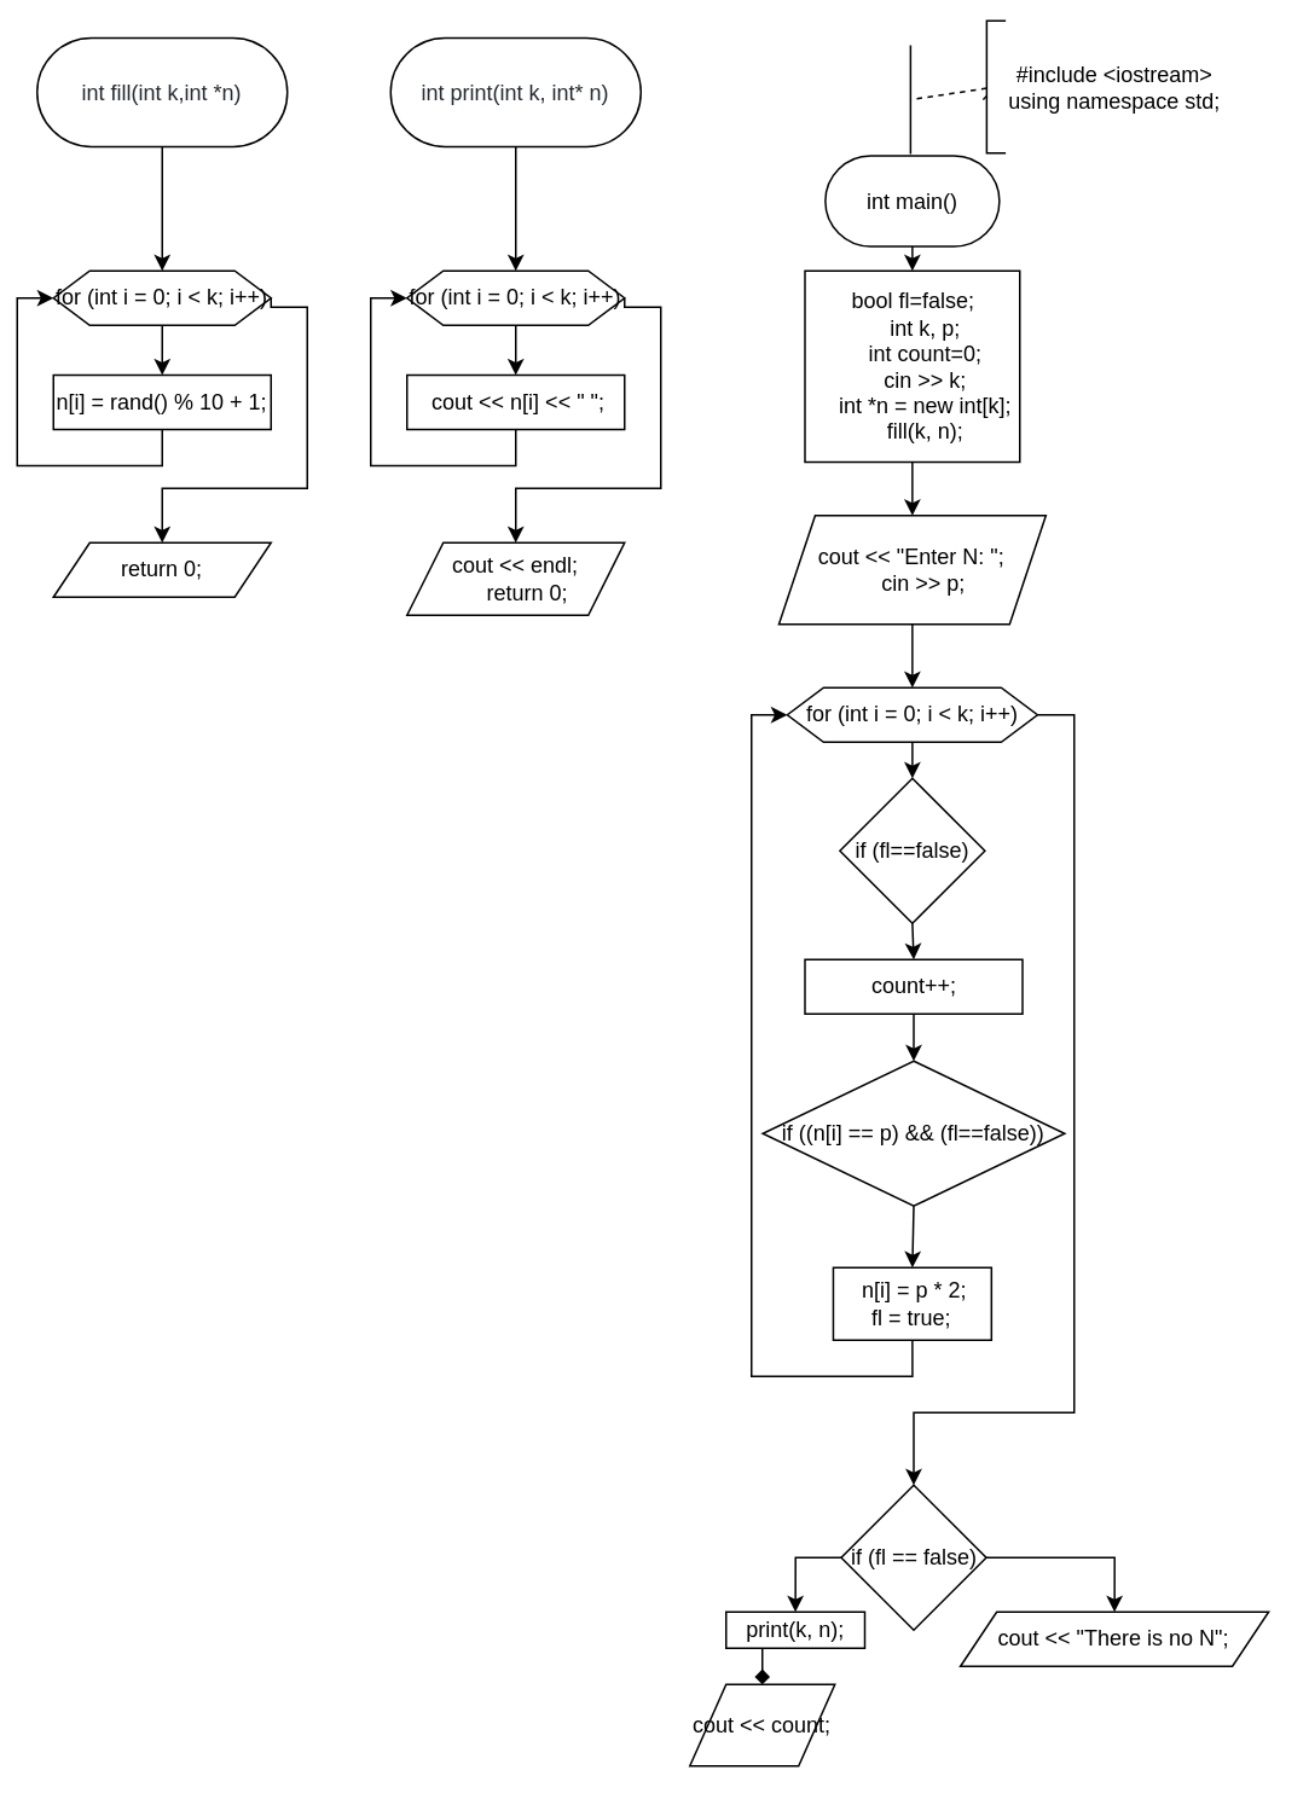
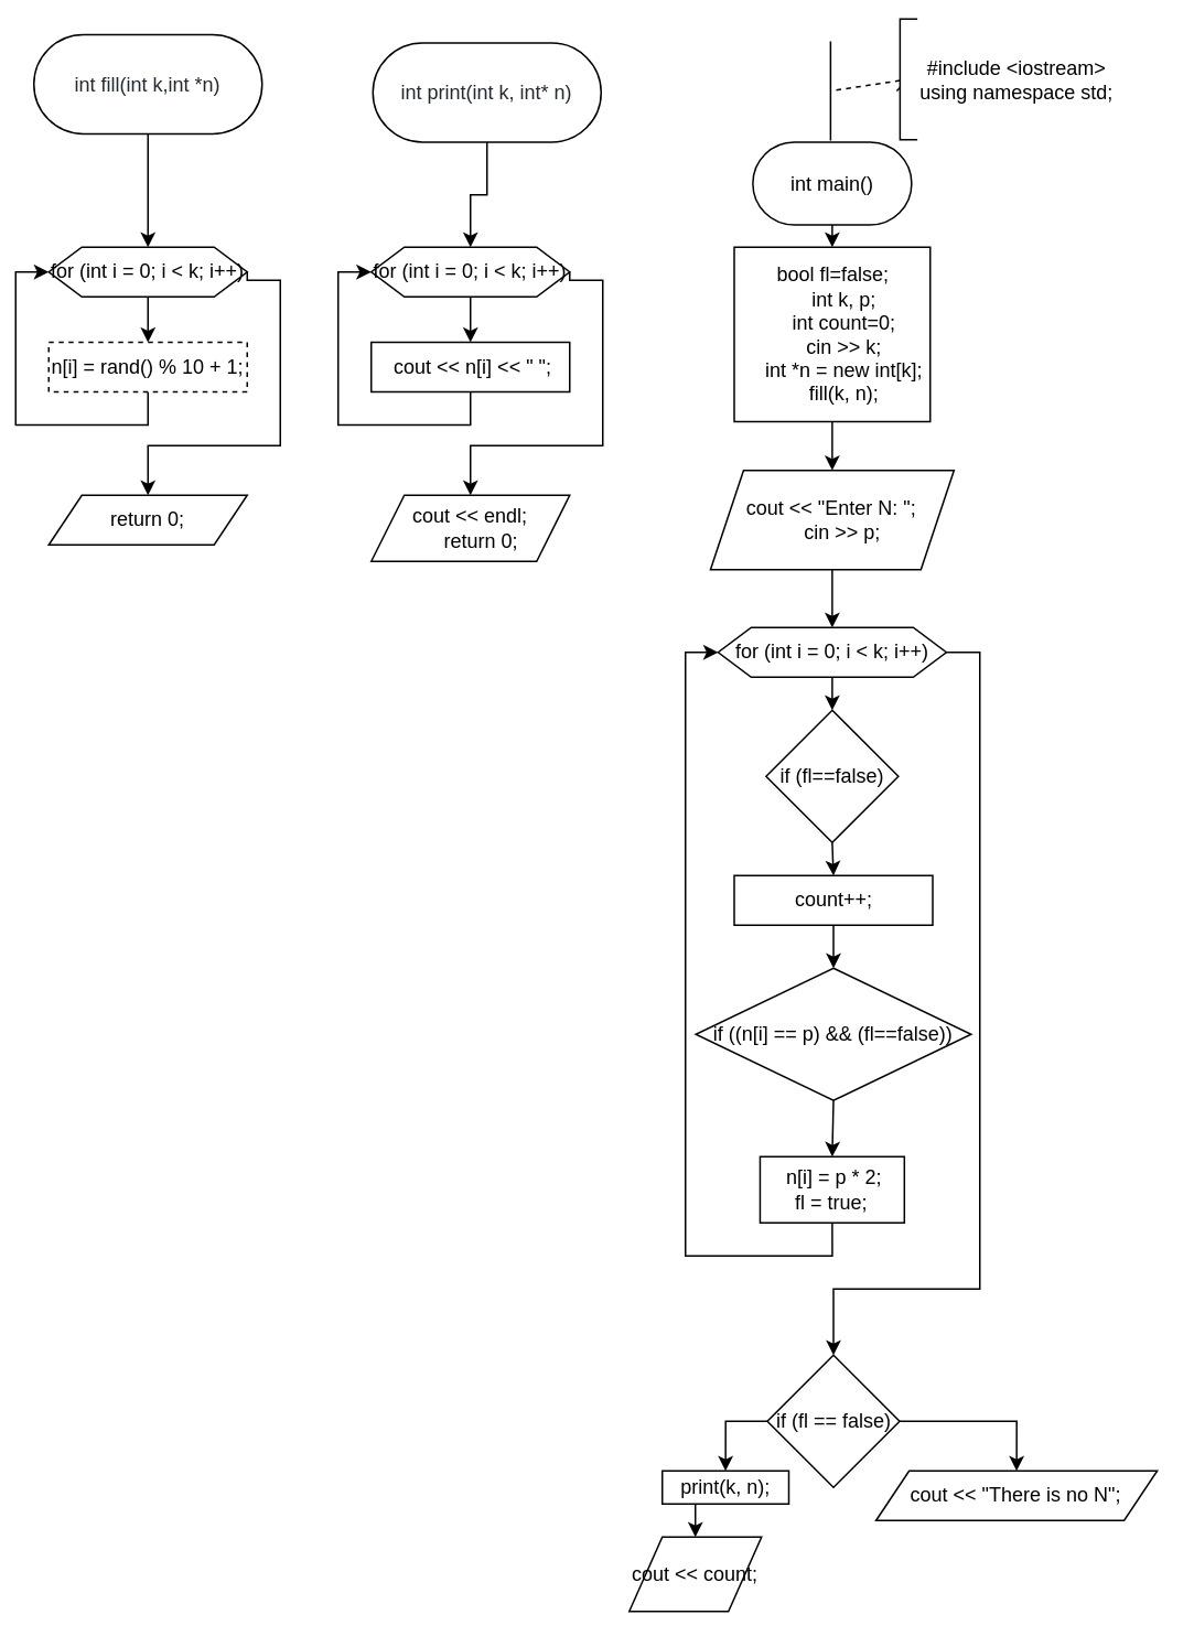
  <mxCell id="0" />
  <mxCell id="1" parent="0" />
  <mxCell id="2" value="" style="endArrow=none;html=1;rounded=0;entryX=0.5;entryY=0;entryDx=0;entryDy=0;" edge="1" parent="1"><mxGeometry width="50" height="50" relative="1" as="geometry"><mxPoint x="501.75" y="24.5" as="sourcePoint" /><mxPoint x="501.75" y="84.5" as="targetPoint" /></mxGeometry></mxCell>
  <mxCell id="3" value="" style="endArrow=none;dashed=1;html=1;rounded=0;startArrow=none;" edge="1" parent="1" source="25"><mxGeometry width="50" height="50" relative="1" as="geometry"><mxPoint x="541.75" y="54.5" as="sourcePoint" /><mxPoint x="501.75" y="54.5" as="targetPoint" /></mxGeometry></mxCell>
  <mxCell id="4" value="&lt;div&gt;#include &amp;lt;iostream&amp;gt;&lt;/div&gt;&lt;div&gt;&lt;span&gt;using namespace std;&lt;/span&gt;&lt;br&gt;&lt;/div&gt;" style="text;html=1;align=center;verticalAlign=middle;resizable=0;points=[];autosize=1;strokeColor=none;fillColor=none;" vertex="1" parent="1"><mxGeometry x="550.75" y="31.5" width="127" height="32" as="geometry" /></mxCell>
  <mxCell id="5" style="edgeStyle=orthogonalEdgeStyle;rounded=0;orthogonalLoop=1;jettySize=auto;html=1;exitX=0.5;exitY=1;exitDx=0;exitDy=0;entryX=0.5;entryY=0;entryDx=0;entryDy=0;" edge="1" parent="1" source="6" target="10"><mxGeometry relative="1" as="geometry"><mxPoint x="502.75" y="166.5" as="targetPoint" /></mxGeometry></mxCell>
  <mxCell id="6" value="int main()" style="rounded=1;whiteSpace=wrap;html=1;arcSize=50;" vertex="1" parent="1"><mxGeometry x="454.75" y="85.5" width="96" height="50" as="geometry" /></mxCell>
  <mxCell id="7" style="edgeStyle=orthogonalEdgeStyle;rounded=0;orthogonalLoop=1;jettySize=auto;html=1;exitX=0.5;exitY=1;exitDx=0;exitDy=0;entryX=0.5;entryY=0;entryDx=0;entryDy=0;" edge="1" parent="1" source="8" target="13"><mxGeometry relative="1" as="geometry"><mxPoint x="89" y="119.5" as="targetPoint" /></mxGeometry></mxCell>
  <mxCell id="8" value="&lt;font color=&quot;#24292f&quot;&gt;int fill(int k,int *n)&lt;/font&gt;" style="rounded=1;whiteSpace=wrap;html=1;arcSize=50;" vertex="1" parent="1"><mxGeometry x="20" y="20.5" width="138" height="60" as="geometry" /></mxCell>
  <mxCell id="9" style="edgeStyle=orthogonalEdgeStyle;rounded=0;orthogonalLoop=1;jettySize=auto;html=1;exitX=0.5;exitY=1;exitDx=0;exitDy=0;entryX=0.5;entryY=0;entryDx=0;entryDy=0;" edge="1" parent="1" source="10" target="28"><mxGeometry relative="1" as="geometry" /></mxCell>
  <mxCell id="10" value="&lt;div&gt;bool fl=false;&lt;/div&gt;&lt;div&gt;&amp;nbsp; &amp;nbsp; int k, p;&lt;/div&gt;&lt;div&gt;&amp;nbsp; &amp;nbsp; int count=0;&lt;/div&gt;&lt;div&gt;&amp;nbsp; &amp;nbsp; cin &amp;gt;&amp;gt; k;&lt;/div&gt;&lt;div&gt;&amp;nbsp; &amp;nbsp; int *n = new int[k];&lt;/div&gt;&lt;div&gt;&amp;nbsp; &amp;nbsp; fill(k, n);&lt;/div&gt;" style="rounded=0;whiteSpace=wrap;html=1;" vertex="1" parent="1"><mxGeometry x="443.5" y="149" width="118.5" height="105.5" as="geometry" /></mxCell>
  <mxCell id="11" style="edgeStyle=orthogonalEdgeStyle;rounded=0;orthogonalLoop=1;jettySize=auto;html=1;exitX=0.5;exitY=1;exitDx=0;exitDy=0;" edge="1" parent="1" source="13" target="16"><mxGeometry relative="1" as="geometry" /></mxCell>
  <mxCell id="12" style="edgeStyle=orthogonalEdgeStyle;rounded=0;orthogonalLoop=1;jettySize=auto;html=1;exitX=1;exitY=0.5;exitDx=0;exitDy=0;entryX=0.5;entryY=0;entryDx=0;entryDy=0;" edge="1" parent="1" source="13" target="14"><mxGeometry relative="1" as="geometry"><Array as="points"><mxPoint x="149" y="169" /><mxPoint x="169" y="169" /><mxPoint x="169" y="269" /><mxPoint x="89" y="269" /><mxPoint x="89" y="289" /></Array></mxGeometry></mxCell>
  <mxCell id="13" value="for (int i = 0; i &amp;lt; k; i++)" style="shape=hexagon;perimeter=hexagonPerimeter2;whiteSpace=wrap;html=1;fixedSize=1;" vertex="1" parent="1"><mxGeometry x="29" y="149" width="120" height="30" as="geometry" /></mxCell>
  <mxCell id="14" value="return 0;" style="shape=parallelogram;perimeter=parallelogramPerimeter;whiteSpace=wrap;html=1;fixedSize=1;" vertex="1" parent="1"><mxGeometry x="29" y="299" width="120" height="30" as="geometry" /></mxCell>
  <mxCell id="15" style="edgeStyle=orthogonalEdgeStyle;rounded=0;orthogonalLoop=1;jettySize=auto;html=1;exitX=0.5;exitY=1;exitDx=0;exitDy=0;entryX=0;entryY=0.5;entryDx=0;entryDy=0;" edge="1" parent="1" source="16" target="13"><mxGeometry relative="1" as="geometry" /></mxCell>
- <mxCell id="16" value="n[i] = rand() % 10 + 1;" style="rounded=0;whiteSpace=wrap;html=1;" vertex="1" parent="1"><mxGeometry x="29" y="206.5" width="120" height="30" as="geometry" /></mxCell>
+ <mxCell id="16" value="n[i] = rand() % 10 + 1;" style="rounded=0;whiteSpace=wrap;html=1;dashed=1;" vertex="1" parent="1"><mxGeometry x="29" y="206.5" width="120" height="30" as="geometry" /></mxCell>
  <mxCell id="17" style="edgeStyle=orthogonalEdgeStyle;rounded=0;orthogonalLoop=1;jettySize=auto;html=1;exitX=0.5;exitY=1;exitDx=0;exitDy=0;entryX=0.5;entryY=0;entryDx=0;entryDy=0;" edge="1" parent="1" source="18" target="21"><mxGeometry relative="1" as="geometry"><mxPoint x="284" y="119.5" as="targetPoint" /></mxGeometry></mxCell>
- <mxCell id="18" value="&lt;font color=&quot;#24292f&quot;&gt;int print(int k, int* n)&lt;/font&gt;" style="rounded=1;whiteSpace=wrap;html=1;arcSize=50;" vertex="1" parent="1"><mxGeometry x="215" y="20.5" width="138" height="60" as="geometry" /></mxCell>
+ <mxCell id="18" value="&lt;font color=&quot;#24292f&quot;&gt;int print(int k, int* n)&lt;/font&gt;" style="rounded=1;whiteSpace=wrap;html=1;arcSize=50;" vertex="1" parent="1"><mxGeometry x="225" y="25.5" width="138" height="60" as="geometry" /></mxCell>
  <mxCell id="19" style="edgeStyle=orthogonalEdgeStyle;rounded=0;orthogonalLoop=1;jettySize=auto;html=1;exitX=0.5;exitY=1;exitDx=0;exitDy=0;" edge="1" parent="1" source="21" target="24"><mxGeometry relative="1" as="geometry" /></mxCell>
  <mxCell id="20" style="edgeStyle=orthogonalEdgeStyle;rounded=0;orthogonalLoop=1;jettySize=auto;html=1;exitX=1;exitY=0.5;exitDx=0;exitDy=0;entryX=0.5;entryY=0;entryDx=0;entryDy=0;" edge="1" parent="1" source="21" target="22"><mxGeometry relative="1" as="geometry"><Array as="points"><mxPoint x="344" y="169" /><mxPoint x="364" y="169" /><mxPoint x="364" y="269" /><mxPoint x="284" y="269" /><mxPoint x="284" y="289" /></Array></mxGeometry></mxCell>
  <mxCell id="21" value="for (int i = 0; i &amp;lt; k; i++)" style="shape=hexagon;perimeter=hexagonPerimeter2;whiteSpace=wrap;html=1;fixedSize=1;" vertex="1" parent="1"><mxGeometry x="224" y="149" width="120" height="30" as="geometry" /></mxCell>
  <mxCell id="22" value="&lt;div&gt;cout &amp;lt;&amp;lt; endl;&lt;/div&gt;&lt;div&gt;&amp;nbsp; &amp;nbsp; return 0;&lt;/div&gt;" style="shape=parallelogram;perimeter=parallelogramPerimeter;whiteSpace=wrap;html=1;fixedSize=1;" vertex="1" parent="1"><mxGeometry x="224" y="299" width="120" height="40" as="geometry" /></mxCell>
  <mxCell id="23" style="edgeStyle=orthogonalEdgeStyle;rounded=0;orthogonalLoop=1;jettySize=auto;html=1;exitX=0.5;exitY=1;exitDx=0;exitDy=0;entryX=0;entryY=0.5;entryDx=0;entryDy=0;" edge="1" parent="1" source="24" target="21"><mxGeometry relative="1" as="geometry" /></mxCell>
  <mxCell id="24" value="&amp;nbsp;cout &amp;lt;&amp;lt; n[i] &amp;lt;&amp;lt; &quot; &quot;;" style="rounded=0;whiteSpace=wrap;html=1;" vertex="1" parent="1"><mxGeometry x="224" y="206.5" width="120" height="30" as="geometry" /></mxCell>
  <mxCell id="25" value="" style="shape=partialRectangle;whiteSpace=wrap;html=1;bottom=1;right=1;left=1;top=0;fillColor=none;routingCenterX=-0.5;rotation=90;" vertex="1" parent="1"><mxGeometry x="512.25" y="42.5" width="73" height="10" as="geometry" /></mxCell>
  <mxCell id="26" value="" style="endArrow=none;dashed=1;html=1;rounded=0;" edge="1" parent="1" target="25"><mxGeometry width="50" height="50" relative="1" as="geometry"><mxPoint x="541.75" y="54.5" as="sourcePoint" /><mxPoint x="501.75" y="54.5" as="targetPoint" /></mxGeometry></mxCell>
  <mxCell id="27" style="edgeStyle=orthogonalEdgeStyle;rounded=0;orthogonalLoop=1;jettySize=auto;html=1;exitX=0.5;exitY=1;exitDx=0;exitDy=0;entryX=0.5;entryY=0;entryDx=0;entryDy=0;" edge="1" parent="1" source="28" target="31"><mxGeometry relative="1" as="geometry" /></mxCell>
  <mxCell id="28" value="cout &lt;&lt; &quot;Enter N: &quot;;&#10;    cin &gt;&gt; p;" style="shape=parallelogram;perimeter=parallelogramPerimeter;whiteSpace=wrap;html=1;fixedSize=1;" vertex="1" parent="1"><mxGeometry x="429.13" y="284" width="147.25" height="60" as="geometry" /></mxCell>
  <mxCell id="29" style="edgeStyle=orthogonalEdgeStyle;rounded=0;orthogonalLoop=1;jettySize=auto;html=1;exitX=0.5;exitY=1;exitDx=0;exitDy=0;entryX=0.5;entryY=0;entryDx=0;entryDy=0;" edge="1" parent="1" source="31" target="33"><mxGeometry relative="1" as="geometry" /></mxCell>
  <mxCell id="30" style="edgeStyle=orthogonalEdgeStyle;rounded=0;orthogonalLoop=1;jettySize=auto;html=1;exitX=1;exitY=0.5;exitDx=0;exitDy=0;entryX=0.5;entryY=0;entryDx=0;entryDy=0;" edge="1" parent="1" source="31" target="42"><mxGeometry relative="1" as="geometry"><Array as="points"><mxPoint x="592" y="394" /><mxPoint x="592" y="779" /><mxPoint x="504" y="779" /></Array></mxGeometry></mxCell>
  <mxCell id="31" value="for (int i = 0; i &amp;lt; k; i++)" style="shape=hexagon;perimeter=hexagonPerimeter2;whiteSpace=wrap;html=1;fixedSize=1;" vertex="1" parent="1"><mxGeometry x="433.76" y="379" width="138" height="30" as="geometry" /></mxCell>
  <mxCell id="32" style="edgeStyle=orthogonalEdgeStyle;rounded=0;orthogonalLoop=1;jettySize=auto;html=1;exitX=0.5;exitY=1;exitDx=0;exitDy=0;entryX=0.5;entryY=0;entryDx=0;entryDy=0;" edge="1" parent="1" source="33" target="35"><mxGeometry relative="1" as="geometry" /></mxCell>
  <mxCell id="33" value="if (fl==false)" style="rhombus;whiteSpace=wrap;html=1;" vertex="1" parent="1"><mxGeometry x="462.76" y="429" width="80" height="80" as="geometry" /></mxCell>
  <mxCell id="34" style="edgeStyle=orthogonalEdgeStyle;rounded=0;orthogonalLoop=1;jettySize=auto;html=1;exitX=0.5;exitY=1;exitDx=0;exitDy=0;entryX=0.5;entryY=0;entryDx=0;entryDy=0;" edge="1" parent="1" source="35" target="37"><mxGeometry relative="1" as="geometry" /></mxCell>
  <mxCell id="35" value="count++;" style="rounded=0;whiteSpace=wrap;html=1;" vertex="1" parent="1"><mxGeometry x="443.5" y="529" width="120" height="30" as="geometry" /></mxCell>
  <mxCell id="36" style="edgeStyle=orthogonalEdgeStyle;rounded=0;orthogonalLoop=1;jettySize=auto;html=1;exitX=0.5;exitY=1;exitDx=0;exitDy=0;entryX=0.5;entryY=0;entryDx=0;entryDy=0;" edge="1" parent="1" source="37" target="39"><mxGeometry relative="1" as="geometry" /></mxCell>
  <mxCell id="37" value="if ((n[i] == p) &amp;amp;&amp;amp; (fl==false))" style="rhombus;whiteSpace=wrap;html=1;" vertex="1" parent="1"><mxGeometry x="420.25" y="585" width="166.5" height="80" as="geometry" /></mxCell>
  <mxCell id="38" style="edgeStyle=orthogonalEdgeStyle;rounded=0;orthogonalLoop=1;jettySize=auto;html=1;exitX=0.5;exitY=1;exitDx=0;exitDy=0;entryX=0;entryY=0.5;entryDx=0;entryDy=0;" edge="1" parent="1" source="39" target="31"><mxGeometry relative="1" as="geometry"><Array as="points"><mxPoint x="503" y="759" /><mxPoint x="414" y="759" /><mxPoint x="414" y="394" /></Array></mxGeometry></mxCell>
  <mxCell id="39" value="&lt;div&gt;&amp;nbsp;n[i] = p * 2;&lt;/div&gt;&lt;div&gt;&lt;span&gt;fl = true;&lt;/span&gt;&lt;/div&gt;" style="rounded=0;whiteSpace=wrap;html=1;" vertex="1" parent="1"><mxGeometry x="459.13" y="699" width="87.25" height="40" as="geometry" /></mxCell>
  <mxCell id="40" style="edgeStyle=orthogonalEdgeStyle;rounded=0;orthogonalLoop=1;jettySize=auto;html=1;exitX=0;exitY=0.5;exitDx=0;exitDy=0;entryX=0.5;entryY=0;entryDx=0;entryDy=0;" edge="1" parent="1" source="42" target="44"><mxGeometry relative="1" as="geometry" /></mxCell>
  <mxCell id="41" style="edgeStyle=orthogonalEdgeStyle;rounded=0;orthogonalLoop=1;jettySize=auto;html=1;exitX=1;exitY=0.5;exitDx=0;exitDy=0;entryX=0.5;entryY=0;entryDx=0;entryDy=0;" edge="1" parent="1" source="42" target="45"><mxGeometry relative="1" as="geometry" /></mxCell>
  <mxCell id="42" value="if (fl == false)" style="rhombus;whiteSpace=wrap;html=1;" vertex="1" parent="1"><mxGeometry x="463.5" y="819" width="80" height="80" as="geometry" /></mxCell>
- <mxCell id="43" style="edgeStyle=orthogonalEdgeStyle;rounded=0;orthogonalLoop=1;jettySize=auto;html=1;exitX=0.5;exitY=1;exitDx=0;exitDy=0;entryX=0.5;entryY=0;entryDx=0;entryDy=0;endArrow=diamond;" edge="1" parent="1" source="44" target="46"><mxGeometry relative="1" as="geometry" /></mxCell>
+ <mxCell id="43" style="edgeStyle=orthogonalEdgeStyle;rounded=0;orthogonalLoop=1;jettySize=auto;html=1;exitX=0.5;exitY=1;exitDx=0;exitDy=0;entryX=0.5;entryY=0;entryDx=0;entryDy=0;" edge="1" parent="1" source="44" target="46"><mxGeometry relative="1" as="geometry" /></mxCell>
  <mxCell id="44" value="print(k, n);" style="rounded=0;whiteSpace=wrap;html=1;" vertex="1" parent="1"><mxGeometry x="400" y="889" width="76.5" height="20" as="geometry" /></mxCell>
  <mxCell id="45" value="cout &amp;lt;&amp;lt; &quot;There is no N&quot;;" style="shape=parallelogram;perimeter=parallelogramPerimeter;whiteSpace=wrap;html=1;fixedSize=1;" vertex="1" parent="1"><mxGeometry x="529.25" y="889" width="170" height="30" as="geometry" /></mxCell>
  <mxCell id="46" value="cout &amp;lt;&amp;lt; count;" style="shape=parallelogram;perimeter=parallelogramPerimeter;whiteSpace=wrap;html=1;fixedSize=1;" vertex="1" parent="1"><mxGeometry x="380" y="929" width="80" height="45" as="geometry" /></mxCell>
